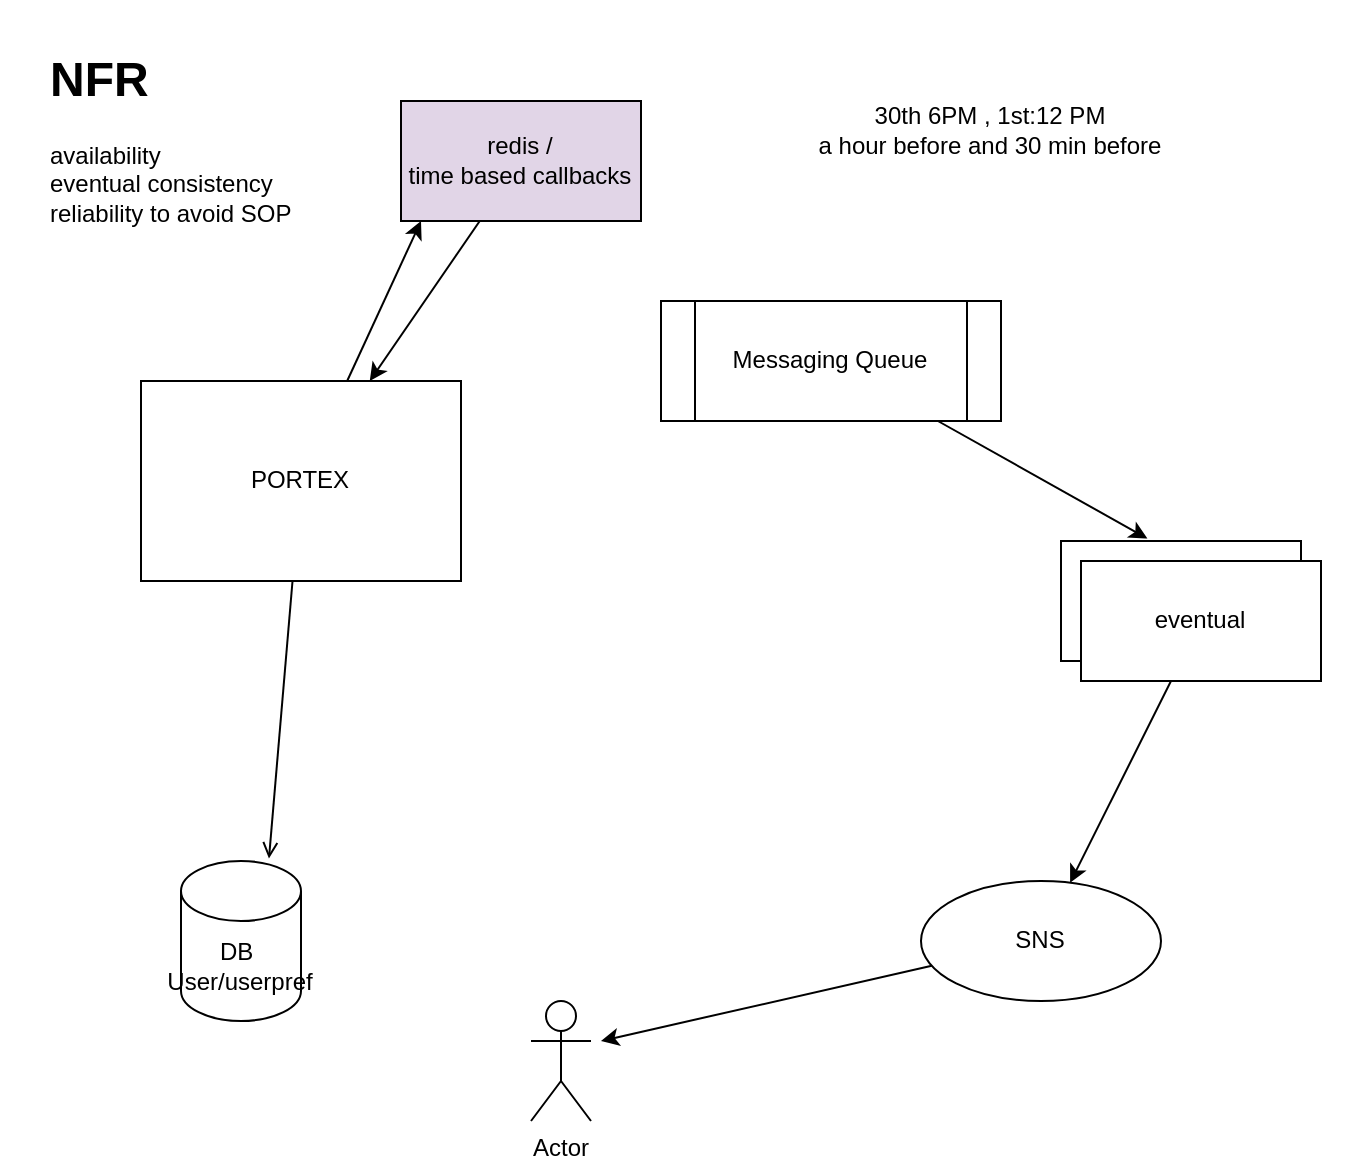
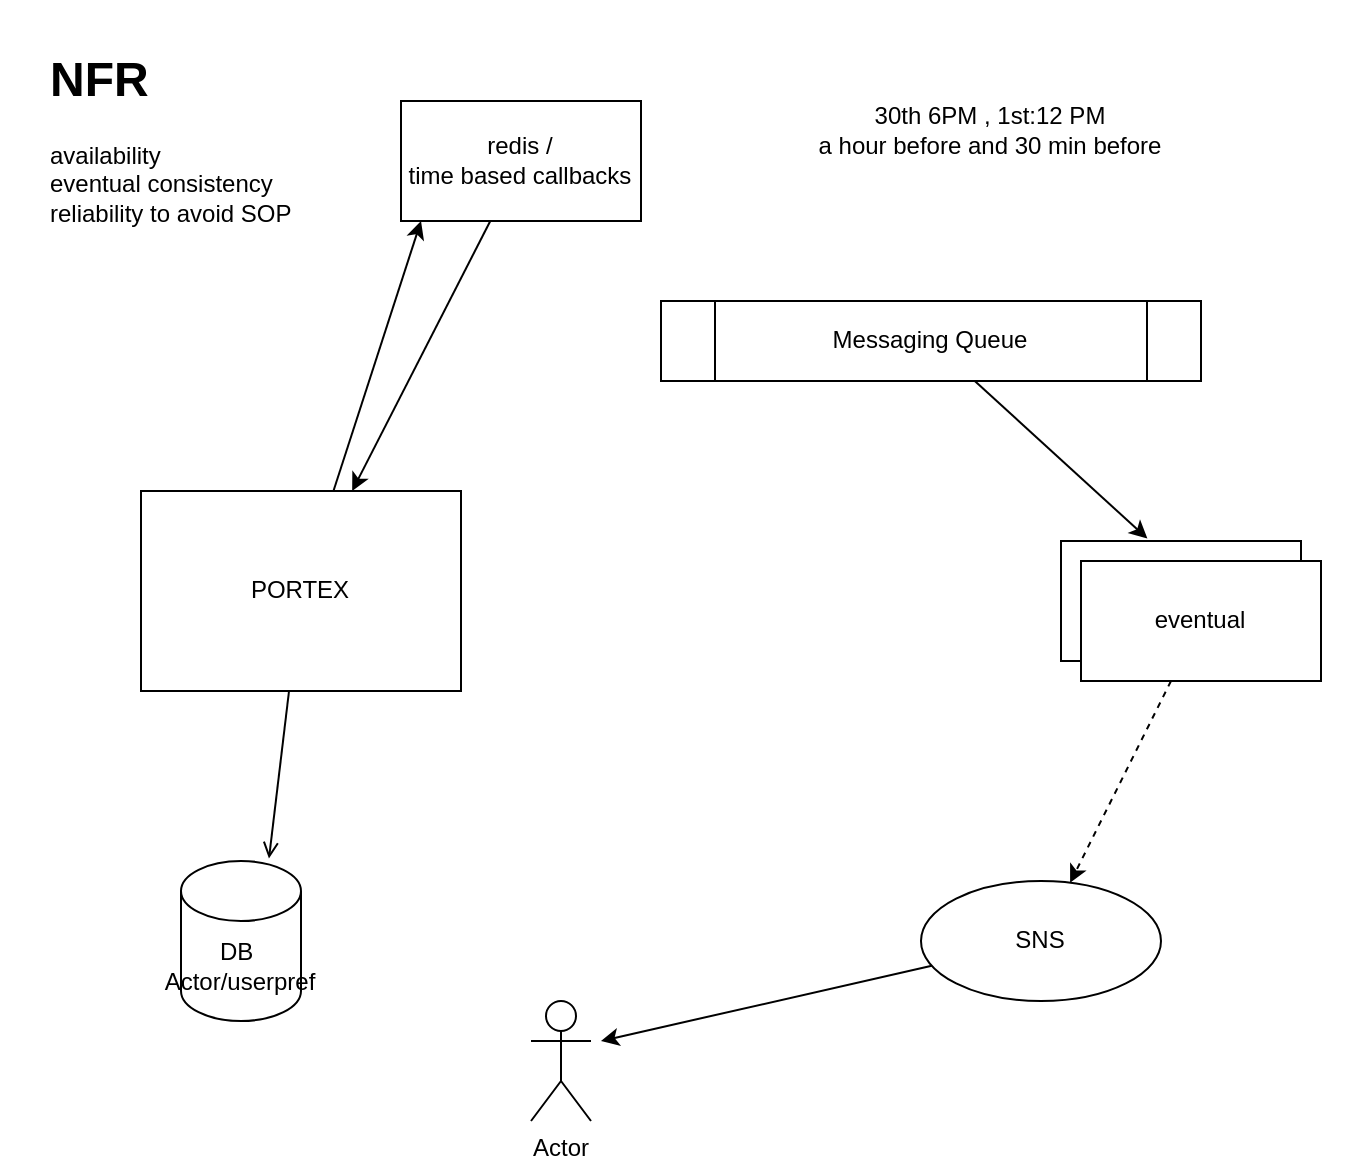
  <mxCell id="0" />
  <mxCell id="1" parent="0" />
  <mxCell id="2" style="edgeStyle=none;html=1;entryX=0.733;entryY=-0.015;entryDx=0;entryDy=0;entryPerimeter=0;endArrow=open;" edge="1" parent="1" source="4" target="8"><mxGeometry relative="1" as="geometry" /></mxCell>
  <mxCell id="3" style="edgeStyle=none;html=1;entryX=1;entryY=0.75;entryDx=0;entryDy=0;" edge="1" parent="1" source="4" target="5"><mxGeometry relative="1" as="geometry"><mxPoint x="320" y="180" as="targetPoint" /></mxGeometry></mxCell>
- <mxCell id="4" value="PORTEX" style="rounded=0;whiteSpace=wrap;html=1;" vertex="1" parent="1"><mxGeometry x="70" y="190" width="160" height="100" as="geometry" /></mxCell>
+ <mxCell id="4" value="PORTEX" style="rounded=0;whiteSpace=wrap;html=1;" vertex="1" parent="1"><mxGeometry x="70" y="245" width="160" height="100" as="geometry" /></mxCell>
  <mxCell id="5" value="&lt;h1&gt;NFR&lt;/h1&gt;&lt;div&gt;availability&lt;/div&gt;&lt;div&gt;eventual consistency&lt;/div&gt;&lt;div&gt;reliability to avoid SOP&lt;/div&gt;" style="text;html=1;strokeColor=none;fillColor=none;spacing=5;spacingTop=-20;whiteSpace=wrap;overflow=hidden;rounded=0;" vertex="1" parent="1"><mxGeometry x="20" y="20" width="190" height="120" as="geometry" /></mxCell>
  <mxCell id="6" style="edgeStyle=none;html=1;entryX=0.36;entryY=-0.02;entryDx=0;entryDy=0;entryPerimeter=0;" edge="1" parent="1" source="7" target="9"><mxGeometry relative="1" as="geometry" /></mxCell>
- <mxCell id="7" value="Messaging Queue" style="shape=process;whiteSpace=wrap;html=1;backgroundOutline=1;" vertex="1" parent="1"><mxGeometry x="330" y="150" width="170" height="60" as="geometry" /></mxCell>
- <mxCell id="8" value="DB&amp;nbsp;&lt;br&gt;User/userpref" style="shape=cylinder3;whiteSpace=wrap;html=1;boundedLbl=1;backgroundOutline=1;size=15;" vertex="1" parent="1"><mxGeometry x="90" y="430" width="60" height="80" as="geometry" /></mxCell>
+ <mxCell id="7" value="Messaging Queue" style="shape=process;whiteSpace=wrap;html=1;backgroundOutline=1;" vertex="1" parent="1"><mxGeometry x="330" y="150" width="270" height="40" as="geometry" /></mxCell>
+ <mxCell id="8" value="DB&amp;nbsp;&lt;br&gt;Actor/userpref" style="shape=cylinder3;whiteSpace=wrap;html=1;boundedLbl=1;backgroundOutline=1;size=15;" vertex="1" parent="1"><mxGeometry x="90" y="430" width="60" height="80" as="geometry" /></mxCell>
  <mxCell id="9" value="" style="rounded=0;whiteSpace=wrap;html=1;" vertex="1" parent="1"><mxGeometry x="530" y="270" width="120" height="60" as="geometry" /></mxCell>
- <mxCell id="10" style="edgeStyle=none;html=1;" edge="1" parent="1" source="11" target="14"><mxGeometry relative="1" as="geometry" /></mxCell>
+ <mxCell id="10" style="edgeStyle=none;html=1;dashed=1;" edge="1" parent="1" source="11" target="14"><mxGeometry relative="1" as="geometry" /></mxCell>
  <mxCell id="11" value="eventual" style="rounded=0;whiteSpace=wrap;html=1;" vertex="1" parent="1"><mxGeometry x="540" y="280" width="120" height="60" as="geometry" /></mxCell>
  <mxCell id="12" value="30th 6PM , 1st:12 PM&lt;br&gt;a hour before and 30 min before" style="text;html=1;strokeColor=none;fillColor=none;align=center;verticalAlign=middle;whiteSpace=wrap;rounded=0;" vertex="1" parent="1"><mxGeometry x="400" y="20" width="190" height="90" as="geometry" /></mxCell>
  <mxCell id="13" style="edgeStyle=none;html=1;" edge="1" parent="1" source="14"><mxGeometry relative="1" as="geometry"><mxPoint x="300" y="520" as="targetPoint" /></mxGeometry></mxCell>
  <mxCell id="14" value="SNS" style="ellipse;whiteSpace=wrap;html=1;" vertex="1" parent="1"><mxGeometry x="460" y="440" width="120" height="60" as="geometry" /></mxCell>
  <mxCell id="15" value="Actor" style="shape=umlActor;verticalLabelPosition=bottom;verticalAlign=top;html=1;outlineConnect=0;" vertex="1" parent="1"><mxGeometry x="265" y="500" width="30" height="60" as="geometry" /></mxCell>
  <mxCell id="16" style="edgeStyle=none;html=1;" edge="1" parent="1" source="17" target="4"><mxGeometry relative="1" as="geometry" /></mxCell>
- <mxCell id="17" value="redis / &lt;br&gt;time based callbacks" style="rounded=0;whiteSpace=wrap;html=1;fillColor=#e1d5e7;" vertex="1" parent="1"><mxGeometry x="200" y="50" width="120" height="60" as="geometry" /></mxCell>
+ <mxCell id="17" value="redis / &lt;br&gt;time based callbacks" style="rounded=0;whiteSpace=wrap;html=1;" vertex="1" parent="1"><mxGeometry x="200" y="50" width="120" height="60" as="geometry" /></mxCell>
